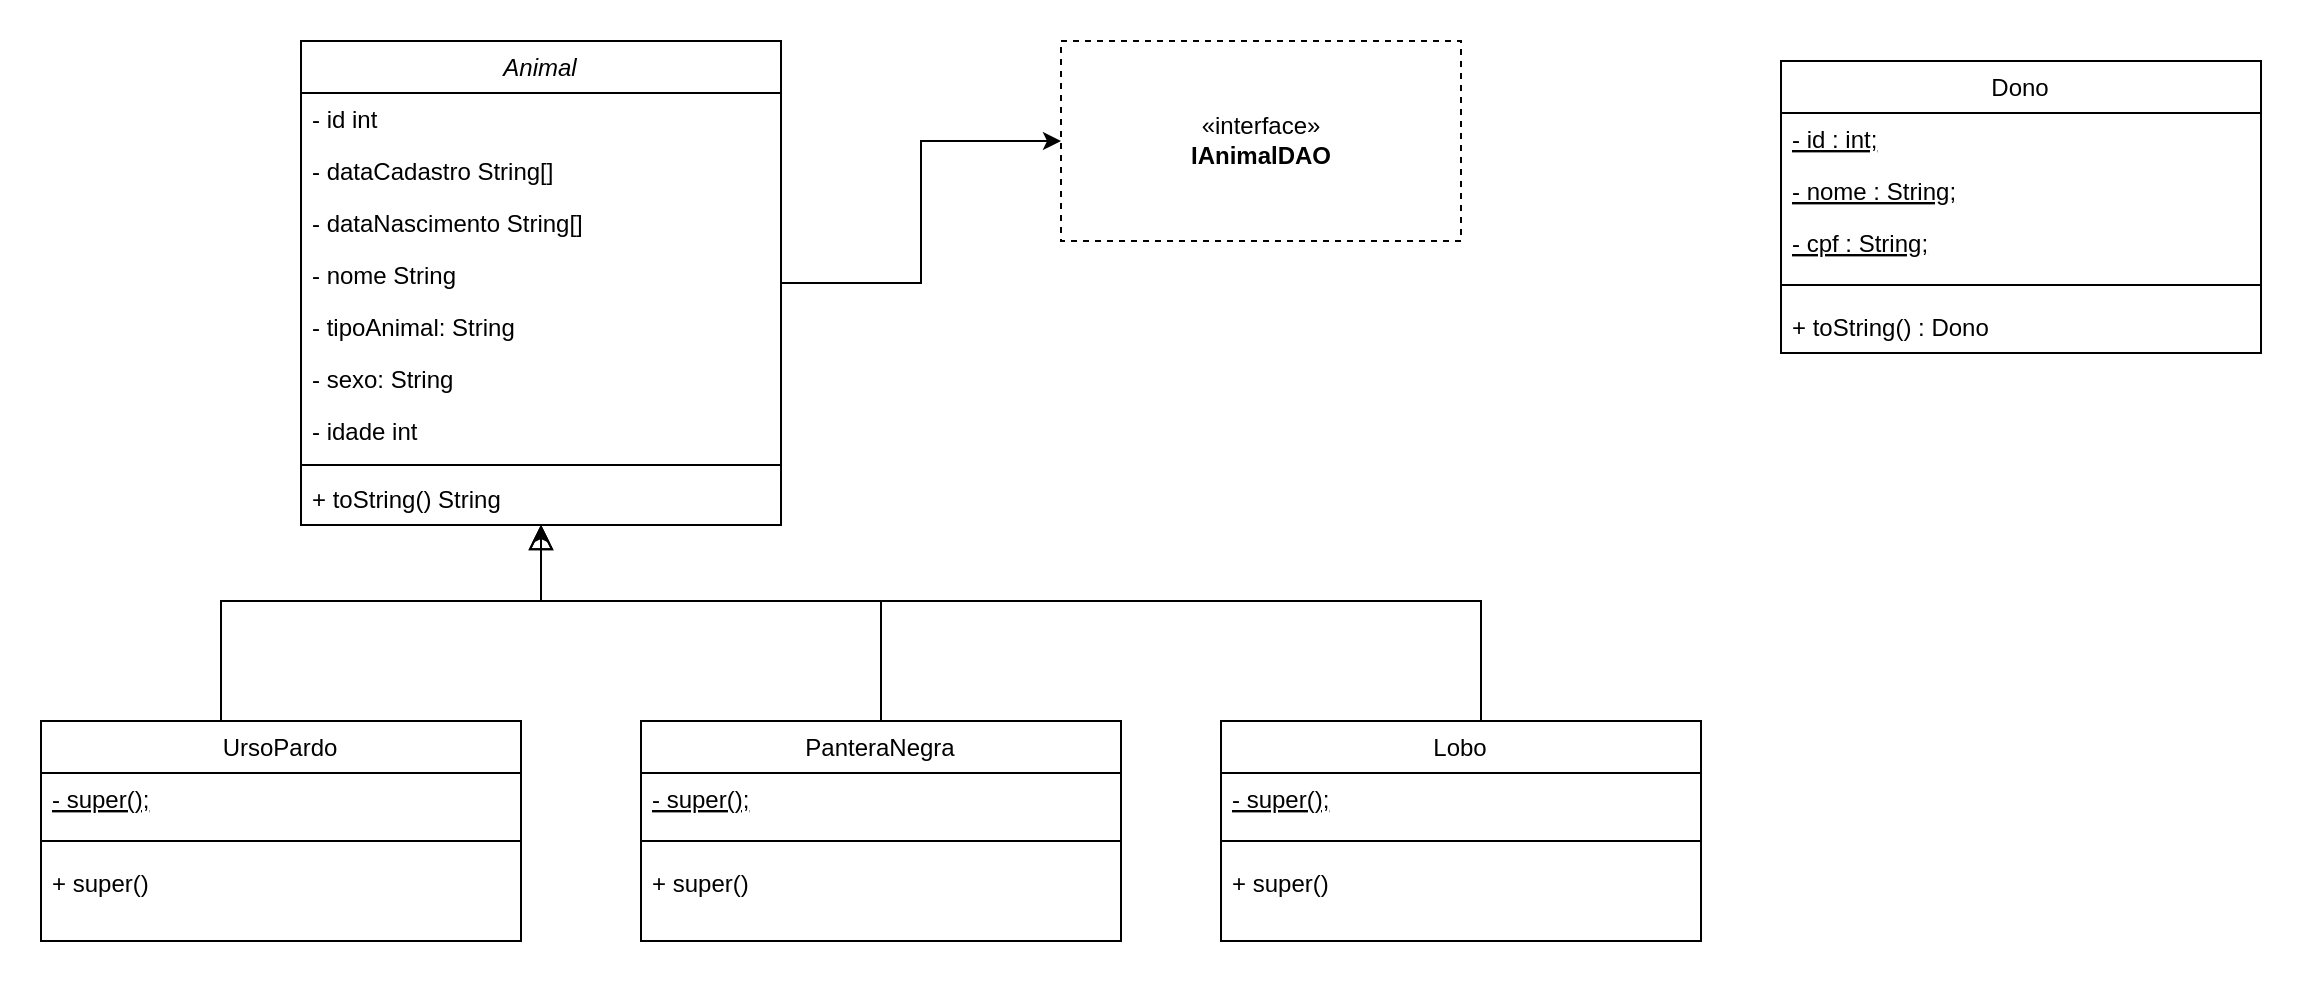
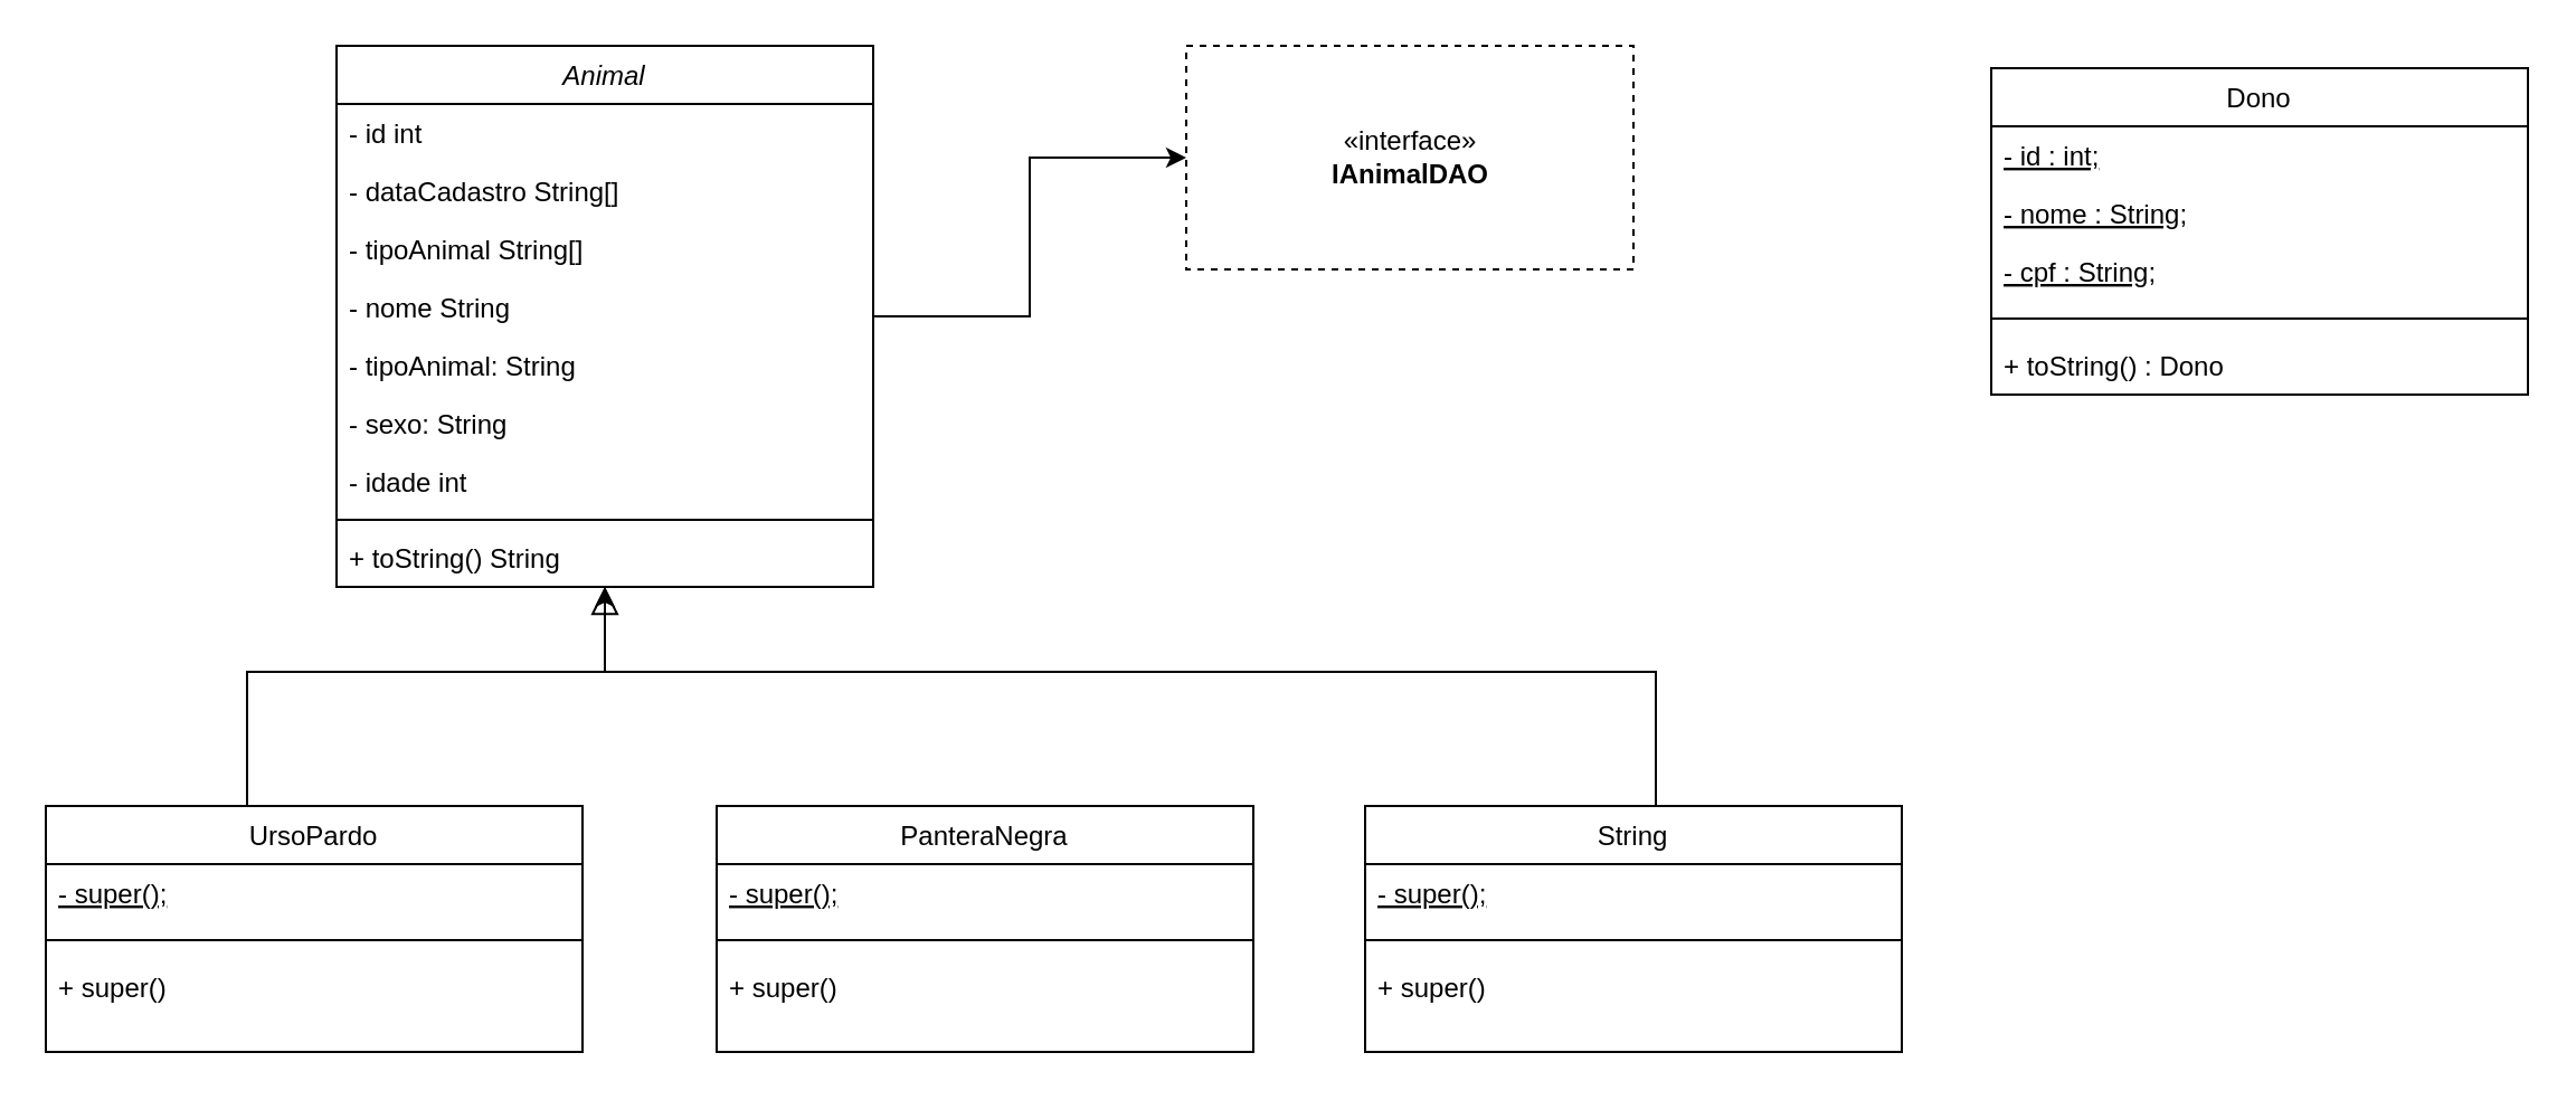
  <mxCell id="0" />
  <mxCell id="1" parent="0" />
  <mxCell id="2" value="" style="edgeStyle=orthogonalEdgeStyle;rounded=0;orthogonalLoop=1;jettySize=auto;html=1;entryX=0;entryY=0.5;entryDx=0;entryDy=0;" edge="1" parent="1" source="3" target="19"><mxGeometry relative="1" as="geometry"><mxPoint x="430" y="89" as="targetPoint" /></mxGeometry></mxCell>
  <mxCell id="3" value="Animal" style="swimlane;fontStyle=2;align=center;verticalAlign=top;childLayout=stackLayout;horizontal=1;startSize=26;horizontalStack=0;resizeParent=1;resizeLast=0;collapsible=1;marginBottom=0;rounded=0;shadow=0;strokeWidth=1;" parent="1" vertex="1"><mxGeometry x="150" y="20" width="240" height="242" as="geometry"><mxRectangle x="240" y="20" width="160" height="26" as="alternateBounds" /></mxGeometry></mxCell>
  <mxCell id="4" value="- id int" style="text;align=left;verticalAlign=top;spacingLeft=4;spacingRight=4;overflow=hidden;rotatable=0;points=[[0,0.5],[1,0.5]];portConstraint=eastwest;rounded=0;shadow=0;html=0;" vertex="1" parent="3"><mxGeometry y="26" width="240" height="26" as="geometry" /></mxCell>
  <mxCell id="5" value="- dataCadastro String[]" style="text;align=left;verticalAlign=top;spacingLeft=4;spacingRight=4;overflow=hidden;rotatable=0;points=[[0,0.5],[1,0.5]];portConstraint=eastwest;" vertex="1" parent="3"><mxGeometry y="52" width="240" height="26" as="geometry" /></mxCell>
- <mxCell id="6" value="- dataNascimento String[]" style="text;align=left;verticalAlign=top;spacingLeft=4;spacingRight=4;overflow=hidden;rotatable=0;points=[[0,0.5],[1,0.5]];portConstraint=eastwest;" vertex="1" parent="3"><mxGeometry y="78" width="240" height="26" as="geometry" /></mxCell>
+ <mxCell id="6" value="- tipoAnimal String[]" style="text;align=left;verticalAlign=top;spacingLeft=4;spacingRight=4;overflow=hidden;rotatable=0;points=[[0,0.5],[1,0.5]];portConstraint=eastwest;" vertex="1" parent="3"><mxGeometry y="78" width="240" height="26" as="geometry" /></mxCell>
  <mxCell id="7" value="- nome String" style="text;align=left;verticalAlign=top;spacingLeft=4;spacingRight=4;overflow=hidden;rotatable=0;points=[[0,0.5],[1,0.5]];portConstraint=eastwest;rounded=0;shadow=0;html=0;" vertex="1" parent="3"><mxGeometry y="104" width="240" height="26" as="geometry" /></mxCell>
  <mxCell id="8" value="- tipoAnimal: String" style="text;align=left;verticalAlign=top;spacingLeft=4;spacingRight=4;overflow=hidden;rotatable=0;points=[[0,0.5],[1,0.5]];portConstraint=eastwest;rounded=0;shadow=0;html=0;" vertex="1" parent="3"><mxGeometry y="130" width="240" height="26" as="geometry" /></mxCell>
  <mxCell id="9" value="- sexo: String" style="text;align=left;verticalAlign=top;spacingLeft=4;spacingRight=4;overflow=hidden;rotatable=0;points=[[0,0.5],[1,0.5]];portConstraint=eastwest;rounded=0;shadow=0;html=0;" vertex="1" parent="3"><mxGeometry y="156" width="240" height="26" as="geometry" /></mxCell>
  <mxCell id="10" value="- idade int" style="text;align=left;verticalAlign=top;spacingLeft=4;spacingRight=4;overflow=hidden;rotatable=0;points=[[0,0.5],[1,0.5]];portConstraint=eastwest;rounded=0;shadow=0;html=0;" vertex="1" parent="3"><mxGeometry y="182" width="240" height="26" as="geometry" /></mxCell>
  <mxCell id="11" value="" style="line;html=1;strokeWidth=1;align=left;verticalAlign=middle;spacingTop=-1;spacingLeft=3;spacingRight=3;rotatable=0;labelPosition=right;points=[];portConstraint=eastwest;" parent="3" vertex="1"><mxGeometry y="208" width="240" height="8" as="geometry" /></mxCell>
  <mxCell id="12" value="+ toString() String" style="text;align=left;verticalAlign=top;spacingLeft=4;spacingRight=4;overflow=hidden;rotatable=0;points=[[0,0.5],[1,0.5]];portConstraint=eastwest;" parent="3" vertex="1"><mxGeometry y="216" width="240" height="26" as="geometry" /></mxCell>
  <mxCell id="13" value="UrsoPardo" style="swimlane;fontStyle=0;align=center;verticalAlign=top;childLayout=stackLayout;horizontal=1;startSize=26;horizontalStack=0;resizeParent=1;resizeLast=0;collapsible=1;marginBottom=0;rounded=0;shadow=0;strokeWidth=1;" parent="1" vertex="1"><mxGeometry x="20" y="360" width="240" height="110" as="geometry"><mxRectangle x="130" y="380" width="160" height="26" as="alternateBounds" /></mxGeometry></mxCell>
  <mxCell id="14" value="- super();" style="text;align=left;verticalAlign=top;spacingLeft=4;spacingRight=4;overflow=hidden;rotatable=0;points=[[0,0.5],[1,0.5]];portConstraint=eastwest;fontStyle=4" parent="13" vertex="1"><mxGeometry y="26" width="240" height="26" as="geometry" /></mxCell>
  <mxCell id="15" value="" style="line;html=1;strokeWidth=1;align=left;verticalAlign=middle;spacingTop=-1;spacingLeft=3;spacingRight=3;rotatable=0;labelPosition=right;points=[];portConstraint=eastwest;" parent="13" vertex="1"><mxGeometry y="52" width="240" height="16" as="geometry" /></mxCell>
  <mxCell id="16" value="+ super()" style="text;align=left;verticalAlign=top;spacingLeft=4;spacingRight=4;overflow=hidden;rotatable=0;points=[[0,0.5],[1,0.5]];portConstraint=eastwest;" parent="13" vertex="1"><mxGeometry y="68" width="240" height="26" as="geometry" /></mxCell>
  <mxCell id="17" value="" style="endArrow=block;endSize=10;endFill=0;shadow=0;strokeWidth=1;rounded=0;edgeStyle=elbowEdgeStyle;elbow=vertical;" parent="1" source="13" target="3" edge="1"><mxGeometry width="160" relative="1" as="geometry"><mxPoint x="150" y="203" as="sourcePoint" /><mxPoint x="150" y="203" as="targetPoint" /><Array as="points"><mxPoint x="110" y="300" /></Array></mxGeometry></mxCell>
- <mxCell id="18" value="" style="endArrow=block;endSize=10;endFill=0;shadow=0;strokeWidth=1;rounded=0;edgeStyle=elbowEdgeStyle;elbow=vertical;exitX=0.5;exitY=0;exitDx=0;exitDy=0;" parent="1" source="20" target="3" edge="1"><mxGeometry width="160" relative="1" as="geometry"><mxPoint x="360" y="360" as="sourcePoint" /><mxPoint x="260" y="271" as="targetPoint" /><Array as="points"><mxPoint x="470" y="300" /></Array></mxGeometry></mxCell>
  <mxCell id="19" value="«interface»&lt;br&gt;&lt;b&gt;IAnimalDAO&lt;/b&gt;" style="html=1;dashed=1;" vertex="1" parent="1"><mxGeometry x="530" y="20" width="200" height="100" as="geometry" /></mxCell>
  <mxCell id="20" value="PanteraNegra" style="swimlane;fontStyle=0;align=center;verticalAlign=top;childLayout=stackLayout;horizontal=1;startSize=26;horizontalStack=0;resizeParent=1;resizeLast=0;collapsible=1;marginBottom=0;rounded=0;shadow=0;strokeWidth=1;" vertex="1" parent="1"><mxGeometry x="320" y="360" width="240" height="110" as="geometry"><mxRectangle x="130" y="380" width="160" height="26" as="alternateBounds" /></mxGeometry></mxCell>
  <mxCell id="21" value="- super();" style="text;align=left;verticalAlign=top;spacingLeft=4;spacingRight=4;overflow=hidden;rotatable=0;points=[[0,0.5],[1,0.5]];portConstraint=eastwest;fontStyle=4" vertex="1" parent="20"><mxGeometry y="26" width="240" height="26" as="geometry" /></mxCell>
  <mxCell id="22" value="" style="line;html=1;strokeWidth=1;align=left;verticalAlign=middle;spacingTop=-1;spacingLeft=3;spacingRight=3;rotatable=0;labelPosition=right;points=[];portConstraint=eastwest;" vertex="1" parent="20"><mxGeometry y="52" width="240" height="16" as="geometry" /></mxCell>
  <mxCell id="23" value="+ super()" style="text;align=left;verticalAlign=top;spacingLeft=4;spacingRight=4;overflow=hidden;rotatable=0;points=[[0,0.5],[1,0.5]];portConstraint=eastwest;" vertex="1" parent="20"><mxGeometry y="68" width="240" height="26" as="geometry" /></mxCell>
  <mxCell id="24" value="" style="edgeStyle=orthogonalEdgeStyle;rounded=0;orthogonalLoop=1;jettySize=auto;html=1;entryX=0.5;entryY=1;entryDx=0;entryDy=0;" edge="1" parent="1" source="25" target="3"><mxGeometry relative="1" as="geometry"><Array as="points"><mxPoint x="740" y="300" /><mxPoint x="270" y="300" /></Array></mxGeometry></mxCell>
- <mxCell id="25" value="Lobo" style="swimlane;fontStyle=0;align=center;verticalAlign=top;childLayout=stackLayout;horizontal=1;startSize=26;horizontalStack=0;resizeParent=1;resizeLast=0;collapsible=1;marginBottom=0;rounded=0;shadow=0;strokeWidth=1;" vertex="1" parent="1"><mxGeometry x="610" y="360" width="240" height="110" as="geometry"><mxRectangle x="130" y="380" width="160" height="26" as="alternateBounds" /></mxGeometry></mxCell>
+ <mxCell id="25" value="String" style="swimlane;fontStyle=0;align=center;verticalAlign=top;childLayout=stackLayout;horizontal=1;startSize=26;horizontalStack=0;resizeParent=1;resizeLast=0;collapsible=1;marginBottom=0;rounded=0;shadow=0;strokeWidth=1;" vertex="1" parent="1"><mxGeometry x="610" y="360" width="240" height="110" as="geometry"><mxRectangle x="130" y="380" width="160" height="26" as="alternateBounds" /></mxGeometry></mxCell>
  <mxCell id="26" value="- super();" style="text;align=left;verticalAlign=top;spacingLeft=4;spacingRight=4;overflow=hidden;rotatable=0;points=[[0,0.5],[1,0.5]];portConstraint=eastwest;fontStyle=4" vertex="1" parent="25"><mxGeometry y="26" width="240" height="26" as="geometry" /></mxCell>
  <mxCell id="27" value="" style="line;html=1;strokeWidth=1;align=left;verticalAlign=middle;spacingTop=-1;spacingLeft=3;spacingRight=3;rotatable=0;labelPosition=right;points=[];portConstraint=eastwest;" vertex="1" parent="25"><mxGeometry y="52" width="240" height="16" as="geometry" /></mxCell>
  <mxCell id="28" value="+ super()" style="text;align=left;verticalAlign=top;spacingLeft=4;spacingRight=4;overflow=hidden;rotatable=0;points=[[0,0.5],[1,0.5]];portConstraint=eastwest;" vertex="1" parent="25"><mxGeometry y="68" width="240" height="26" as="geometry" /></mxCell>
  <mxCell id="29" value="Dono" style="swimlane;fontStyle=0;align=center;verticalAlign=top;childLayout=stackLayout;horizontal=1;startSize=26;horizontalStack=0;resizeParent=1;resizeLast=0;collapsible=1;marginBottom=0;rounded=0;shadow=0;strokeWidth=1;" vertex="1" parent="1"><mxGeometry x="890" y="30" width="240" height="146" as="geometry"><mxRectangle x="130" y="380" width="160" height="26" as="alternateBounds" /></mxGeometry></mxCell>
  <mxCell id="30" value="- id : int;" style="text;align=left;verticalAlign=top;spacingLeft=4;spacingRight=4;overflow=hidden;rotatable=0;points=[[0,0.5],[1,0.5]];portConstraint=eastwest;fontStyle=4" vertex="1" parent="29"><mxGeometry y="26" width="240" height="26" as="geometry" /></mxCell>
  <mxCell id="31" value="- nome : String;" style="text;align=left;verticalAlign=top;spacingLeft=4;spacingRight=4;overflow=hidden;rotatable=0;points=[[0,0.5],[1,0.5]];portConstraint=eastwest;fontStyle=4" vertex="1" parent="29"><mxGeometry y="52" width="240" height="26" as="geometry" /></mxCell>
  <mxCell id="32" value="- cpf : String;" style="text;align=left;verticalAlign=top;spacingLeft=4;spacingRight=4;overflow=hidden;rotatable=0;points=[[0,0.5],[1,0.5]];portConstraint=eastwest;fontStyle=4" vertex="1" parent="29"><mxGeometry y="78" width="240" height="26" as="geometry" /></mxCell>
  <mxCell id="33" value="" style="line;html=1;strokeWidth=1;align=left;verticalAlign=middle;spacingTop=-1;spacingLeft=3;spacingRight=3;rotatable=0;labelPosition=right;points=[];portConstraint=eastwest;" vertex="1" parent="29"><mxGeometry y="104" width="240" height="16" as="geometry" /></mxCell>
  <mxCell id="34" value="+ toString() : Dono" style="text;align=left;verticalAlign=top;spacingLeft=4;spacingRight=4;overflow=hidden;rotatable=0;points=[[0,0.5],[1,0.5]];portConstraint=eastwest;" vertex="1" parent="29"><mxGeometry y="120" width="240" height="26" as="geometry" /></mxCell>
